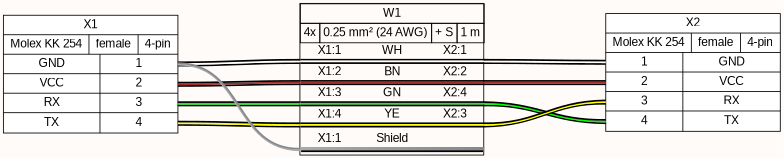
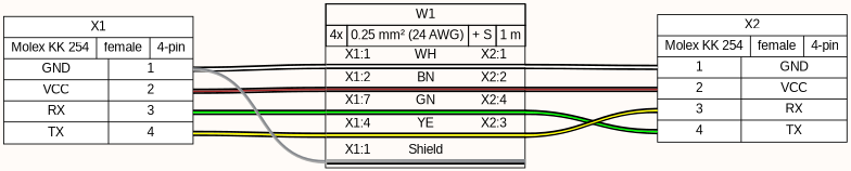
  graph {
    bgcolor="#fffbf8"
    fontname=arial
    nodesep=0.33
    rankdir=LR
    ranksep=2
    node [fillcolor=white fontname=arial shape=record style=filled]
    edge [color="#000000:#ffffff:#000000" fontname=arial style=bold tailport="p1r:e"]
    n1 [label="X1|{Molex KK 254|female|4-pin}|{{GND|VCC|RX|TX}|{<p1r>1|<p2r>2|<p3r>3|<p4r>4}}"]
-   n2 [label=<<table border="0" cellspacing="0" cellpadding="0"><tr><td><table border="0" cellspacing="0" cellpadding="3" cellborder="1"><tr><td colspan="4">W1</td></tr><tr><td>4x</td><td>0.25 mm² (24 AWG)</td><td>+ S</td><td>1 m</td></tr></table></td></tr><tr><td></td></tr><tr><td><table border="0" cellspacing="0" cellborder="0"><tr><td>X1:1</td><td>WH</td><td>X2:1</td></tr><tr><td colspan="3" border="0" cellspacing="0" cellpadding="0" port="w1" height="6"><table cellspacing="0" cellborder="0" border = "0"><tr><td colspan="3" cellpadding="0" height="2" bgcolor="#000000" border="0"></td></tr><tr><td colspan="3" cellpadding="0" height="2" bgcolor="#ffffff" border="0"></td></tr><tr><td colspan="3" cellpadding="0" height="2" bgcolor="#000000" border="0"></td></tr></table></td></tr><tr><td>X1:2</td><td>BN</td><td>X2:2</td></tr><tr><td colspan="3" border="0" cellspacing="0" cellpadding="0" port="w2" height="6"><table cellspacing="0" cellborder="0" border = "0"><tr><td colspan="3" cellpadding="0" height="2" bgcolor="#000000" border="0"></td></tr><tr><td colspan="3" cellpadding="0" height="2" bgcolor="#a52a2a" border="0"></td></tr><tr><td colspan="3" cellpadding="0" height="2" bgcolor="#000000" border="0"></td></tr></table></td></tr><tr><td>X1:3</td><td>GN</td><td>X2:4</td></tr><tr><td colspan="3" border="0" cellspacing="0" cellpadding="0" port="w3" height="6"><table cellspacing="0" cellborder="0" border = "0"><tr><td colspan="3" cellpadding="0" height="2" bgcolor="#000000" border="0"></td></tr><tr><td colspan="3" cellpadding="0" height="2" bgcolor="#00ff00" border="0"></td></tr><tr><td colspan="3" cellpadding="0" height="2" bgcolor="#000000" border="0"></td></tr></table></td></tr><tr><td>X1:4</td><td>YE</td><td>X2:3</td></tr><tr><td colspan="3" border="0" cellspacing="0" cellpadding="0" port="w4" height="6"><table cellspacing="0" cellborder="0" border = "0"><tr><td colspan="3" cellpadding="0" height="2" bgcolor="#000000" border="0"></td></tr><tr><td colspan="3" cellpadding="0" height="2" bgcolor="#ffff00" border="0"></td></tr><tr><td colspan="3" cellpadding="0" height="2" bgcolor="#000000" border="0"></td></tr></table></td></tr><tr><td></td></tr><tr><td>X1:1</td><td>Shield</td><td><!-- s_out --></td></tr><tr><td colspan="3" cellpadding="0" bgcolor="#aaaaaa:#84878c" height="6" border="2" sides="b" port="ws"></td></tr><tr><td></td></tr></table></td></tr></table>> margin=0 shape=box style=""]
+   n2 [label=<<table border="0" cellspacing="0" cellpadding="0"><tr><td><table border="0" cellspacing="0" cellpadding="3" cellborder="1"><tr><td colspan="4">W1</td></tr><tr><td>4x</td><td>0.25 mm² (24 AWG)</td><td>+ S</td><td>1 m</td></tr></table></td></tr><tr><td></td></tr><tr><td><table border="0" cellspacing="0" cellborder="0"><tr><td>X1:1</td><td>WH</td><td>X2:1</td></tr><tr><td colspan="3" border="0" cellspacing="0" cellpadding="0" port="w1" height="6"><table cellspacing="0" cellborder="0" border = "0"><tr><td colspan="3" cellpadding="0" height="2" bgcolor="#000000" border="0"></td></tr><tr><td colspan="3" cellpadding="0" height="2" bgcolor="#ffffff" border="0"></td></tr><tr><td colspan="3" cellpadding="0" height="2" bgcolor="#000000" border="0"></td></tr></table></td></tr><tr><td>X1:2</td><td>BN</td><td>X2:2</td></tr><tr><td colspan="3" border="0" cellspacing="0" cellpadding="0" port="w2" height="6"><table cellspacing="0" cellborder="0" border = "0"><tr><td colspan="3" cellpadding="0" height="2" bgcolor="#000000" border="0"></td></tr><tr><td colspan="3" cellpadding="0" height="2" bgcolor="#a52a2a" border="0"></td></tr><tr><td colspan="3" cellpadding="0" height="2" bgcolor="#000000" border="0"></td></tr></table></td></tr><tr><td>X1:7</td><td>GN</td><td>X2:4</td></tr><tr><td colspan="3" border="0" cellspacing="0" cellpadding="0" port="w3" height="6"><table cellspacing="0" cellborder="0" border = "0"><tr><td colspan="3" cellpadding="0" height="2" bgcolor="#000000" border="0"></td></tr><tr><td colspan="3" cellpadding="0" height="2" bgcolor="#00ff00" border="0"></td></tr><tr><td colspan="3" cellpadding="0" height="2" bgcolor="#000000" border="0"></td></tr></table></td></tr><tr><td>X1:4</td><td>YE</td><td>X2:3</td></tr><tr><td colspan="3" border="0" cellspacing="0" cellpadding="0" port="w4" height="6"><table cellspacing="0" cellborder="0" border = "0"><tr><td colspan="3" cellpadding="0" height="2" bgcolor="#000000" border="0"></td></tr><tr><td colspan="3" cellpadding="0" height="2" bgcolor="#ffff00" border="0"></td></tr><tr><td colspan="3" cellpadding="0" height="2" bgcolor="#000000" border="0"></td></tr></table></td></tr><tr><td></td></tr><tr><td>X1:1</td><td>Shield</td><td><!-- s_out --></td></tr><tr><td colspan="3" cellpadding="0" bgcolor="#aaaaaa:#84878c" height="6" border="2" sides="b" port="ws"></td></tr><tr><td></td></tr></table></td></tr></table>> margin=0 shape=box style=""]
    n3 [label="X2|{Molex KK 254|female|4-pin}|{{<p1l>1|<p2l>2|<p3l>3|<p4l>4}|{GND|VCC|RX|TX}}"]
    n1 -- n2 [headport="w1:w"]
    n1 -- n2 [color="#000000:#a52a2a:#000000" headport="w2:w" tailport="p2r:e"]
    n1 -- n2 [color="#000000:#00ff00:#000000" headport="w3:w" tailport="p3r:e"]
    n1 -- n2 [color="#000000:#ffff00:#000000" headport="w4:w" tailport="p4r:e"]
    n1 -- n2 [color="#aaaaaa:#84878c" headport="ws:w"]
    n2 -- n3 [headport="p1l:w" tailport="w1:e"]
    n2 -- n3 [color="#000000:#a52a2a:#000000" headport="p2l:w" tailport="w2:e"]
    n2 -- n3 [color="#000000:#00ff00:#000000" headport="p4l:w" tailport="w3:e"]
    n2 -- n3 [color="#000000:#ffff00:#000000" headport="p3l:w" tailport="w4:e"]
  }
